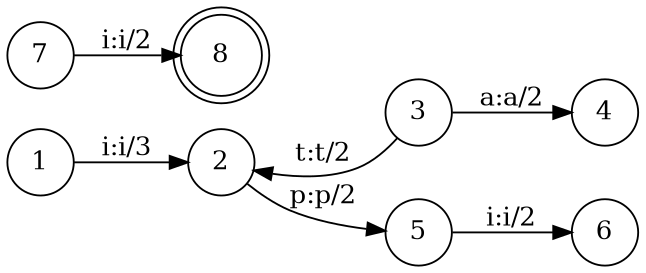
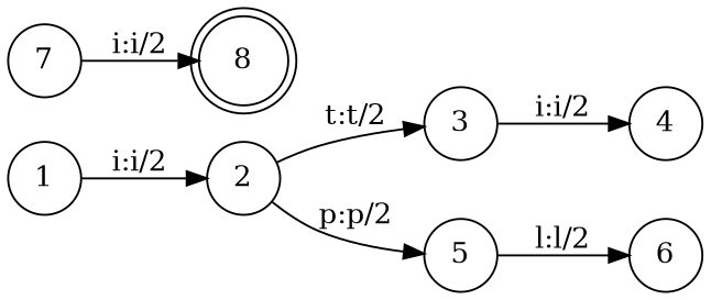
  digraph {
    nodesep=0.25
    rankdir=LR
    ranksep=0.4
    node [fontsize=14 shape=circle style=solid]
    edge [fontsize=14]
    n1 [label=1]
    n2 [label=2]
    n3 [label=3]
    n4 [label=5]
    n5 [label=4]
    n6 [label=6]
    n7 [label=7]
    n8 [label=8 shape=doublecircle]
-   n1 -> n2 [label="i:i/3"]
-   n3 -> n2 [label="t:t/2"]
+   n1 -> n2 [label="i:i/2"]
+   n2 -> n3 [label="t:t/2"]
    n2 -> n4 [label="p:p/2"]
-   n3 -> n5 [label="a:a/2"]
-   n4 -> n6 [label="i:i/2"]
+   n3 -> n5 [label="i:i/2"]
+   n4 -> n6 [label="l:l/2"]
    n7 -> n8 [label="i:i/2"]
  }
